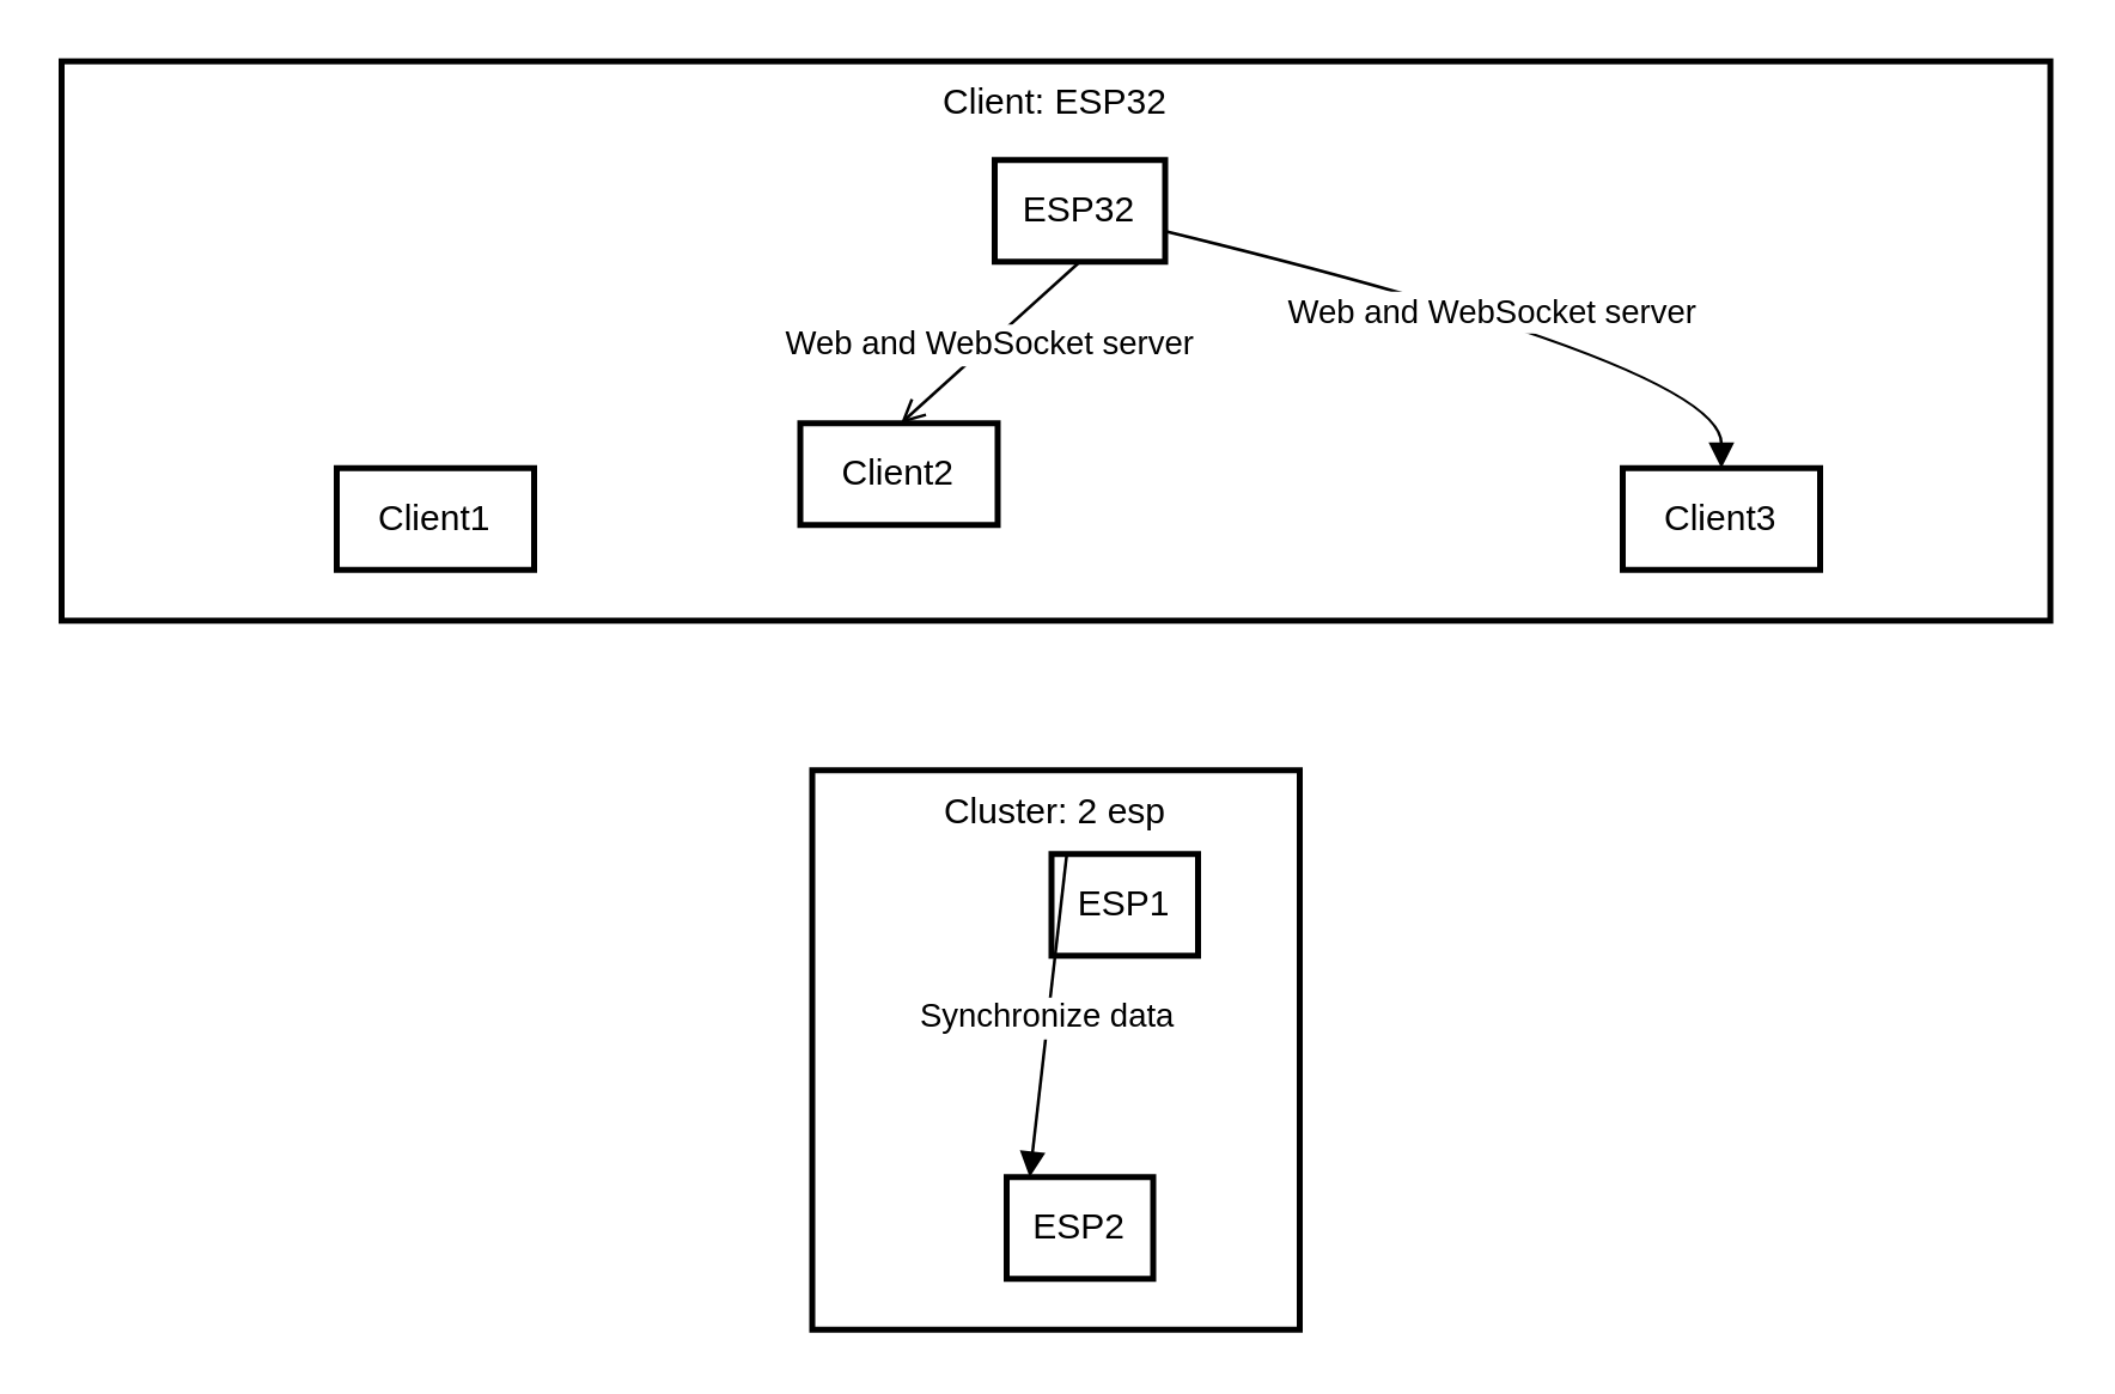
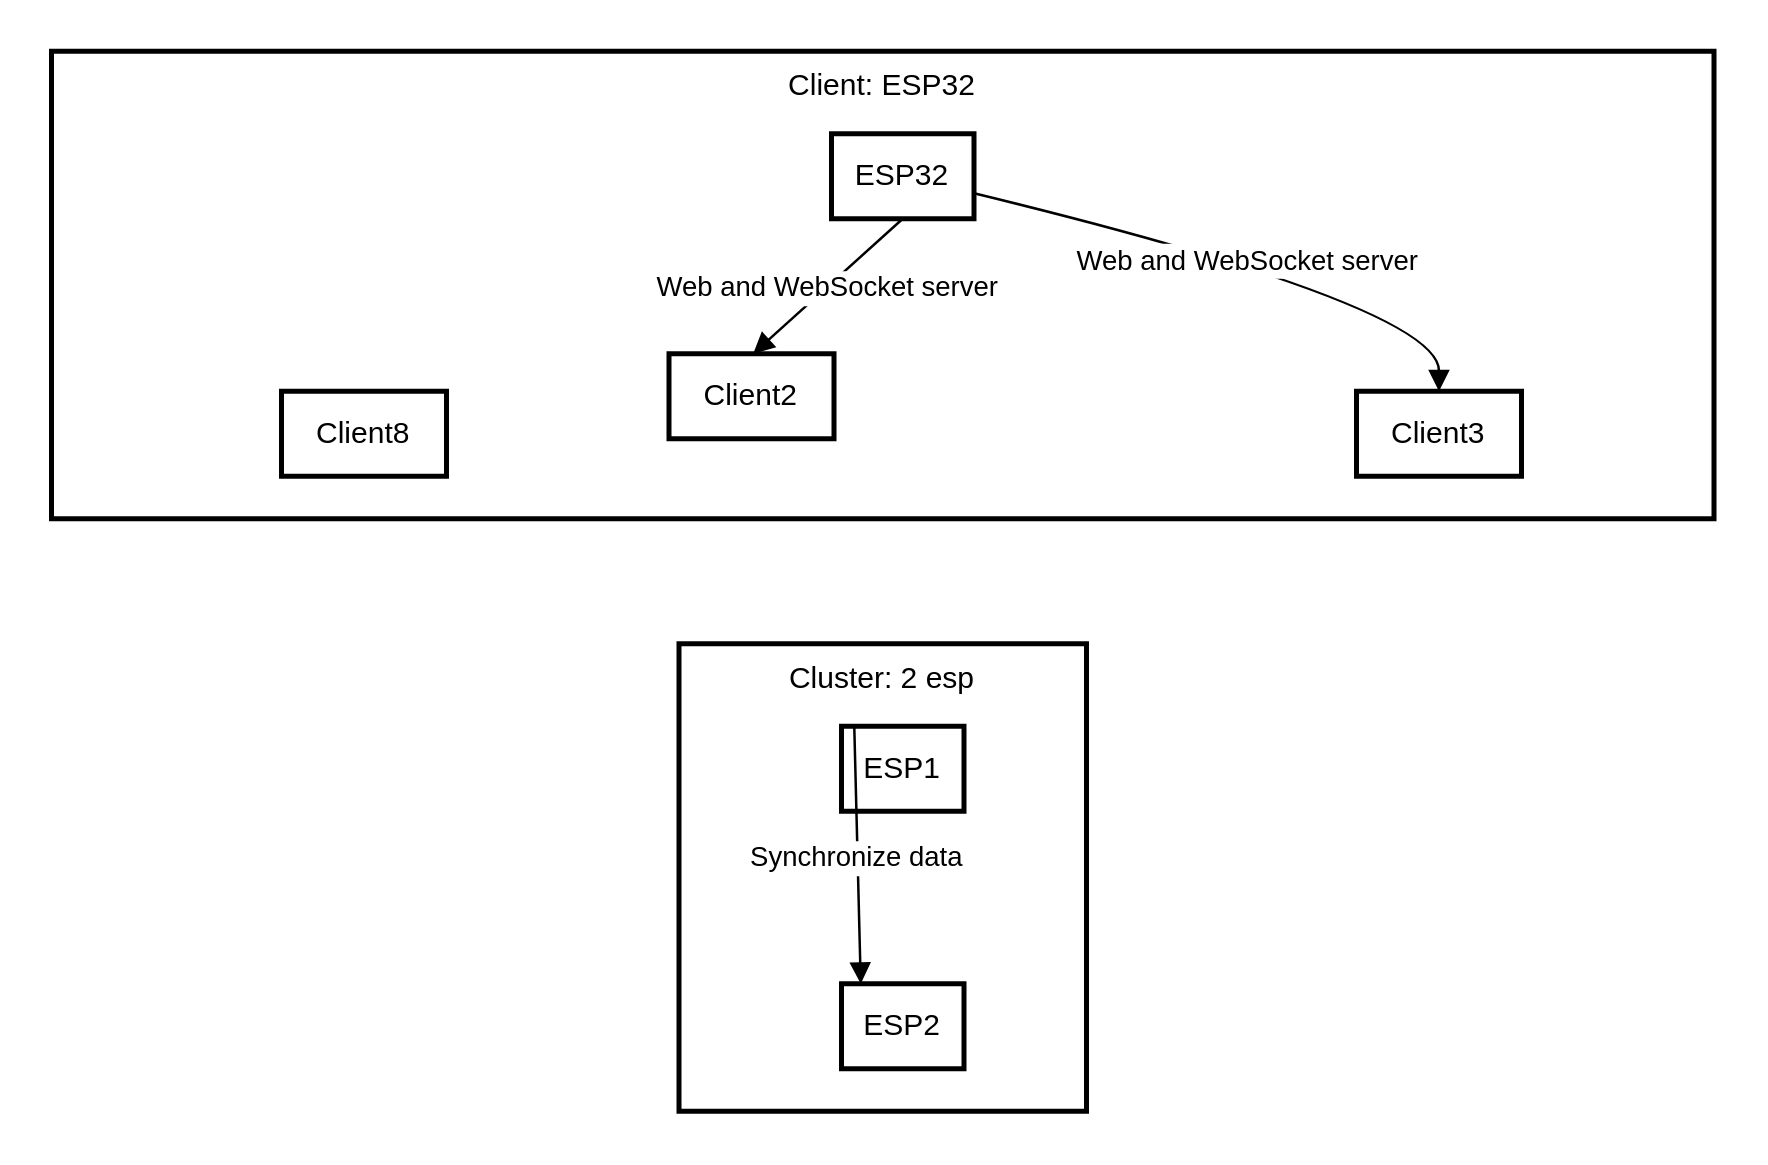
  <mxCell id="0" />
  <mxCell id="1" parent="0" />
  <mxCell id="2" value="Client: ESP32" style="whiteSpace=wrap;strokeWidth=2;verticalAlign=top;" vertex="1" parent="1"><mxGeometry width="665" height="187" as="geometry" x="20" y="20" /></mxCell>
- <mxCell id="3" value="Client1" style="whiteSpace=wrap;strokeWidth=2;" vertex="1" parent="2"><mxGeometry x="92" y="136" width="66" height="34" as="geometry" /></mxCell>
+ <mxCell id="3" value="Client8" style="whiteSpace=wrap;strokeWidth=2;" vertex="1" parent="2"><mxGeometry x="92" y="136" width="66" height="34" as="geometry" /></mxCell>
  <mxCell id="4" value="ESP32" style="whiteSpace=wrap;strokeWidth=2;" vertex="1" parent="2"><mxGeometry x="312" y="33" width="57" height="34" as="geometry" /></mxCell>
  <mxCell id="5" value="Client2" style="whiteSpace=wrap;strokeWidth=2;" vertex="1" parent="2"><mxGeometry x="247" y="121" width="66" height="34" as="geometry" /></mxCell>
  <mxCell id="6" value="Client3" style="whiteSpace=wrap;strokeWidth=2;" vertex="1" parent="2"><mxGeometry x="522" y="136" width="66" height="34" as="geometry" /></mxCell>
- <mxCell id="7" value="Web and WebSocket server" style="curved=1;startArrow=none;endArrow=open;exitX=0.5;exitY=1;entryX=0.51;entryY=0;" edge="1" parent="2" source="4" target="5"><mxGeometry relative="1" as="geometry"><Array as="points" /></mxGeometry></mxCell>
+ <mxCell id="7" value="Web and WebSocket server" style="curved=1;startArrow=none;endArrow=block;exitX=0.5;exitY=1;entryX=0.51;entryY=0;" edge="1" parent="2" source="4" target="5"><mxGeometry relative="1" as="geometry"><Array as="points" /></mxGeometry></mxCell>
  <mxCell id="8" value="Web and WebSocket server" style="curved=1;startArrow=none;endArrow=block;exitX=1;exitY=0.7;entryX=0.5;entryY=0;" edge="1" parent="2" source="4" target="6"><mxGeometry relative="1" as="geometry"><Array as="points"><mxPoint x="555" y="102" /></Array></mxGeometry></mxCell>
  <mxCell id="9" value="Cluster: 2 esp" style="whiteSpace=wrap;strokeWidth=2;verticalAlign=top;" vertex="1" parent="1"><mxGeometry x="271" y="257" width="163" height="187" as="geometry" /></mxCell>
  <mxCell id="10" value="ESP2" style="whiteSpace=wrap;strokeWidth=2;" vertex="1" parent="9"><mxGeometry x="65" y="136" width="49" height="34" as="geometry" /></mxCell>
- <mxCell id="11" value="ESP1" style="whiteSpace=wrap;strokeWidth=2;" vertex="1" parent="9"><mxGeometry x="80" y="28" width="49" height="34" as="geometry" /></mxCell>
+ <mxCell id="11" value="ESP1" style="whiteSpace=wrap;strokeWidth=2;" vertex="1" parent="9"><mxGeometry x="65" y="33" width="49" height="34" as="geometry" /></mxCell>
  <mxCell id="12" value="Synchronize data" style="curved=1;startArrow=none;endArrow=block;exitX=-4.62;exitY=-5.97;entryX=-4.62;entryY=-6.97;" edge="1" parent="9" source="11" target="10"><mxGeometry relative="1" as="geometry"><Array as="points" /></mxGeometry></mxCell>
